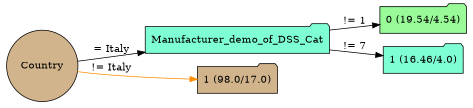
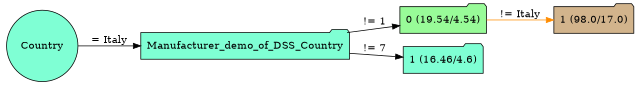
  digraph {
    rankdir=LR
    node [fillcolor=tan shape=folder style=filled]
    edge [color=black]
-   n1 [label=Country shape=circle]
-   n2 [fillcolor=aquamarine label=Manufacturer_demo_of_DSS_Cat]
+   n1 [fillcolor=aquamarine label=Country shape=circle]
+   n2 [fillcolor=aquamarine label=Manufacturer_demo_of_DSS_Country]
    n3 [label="1 (98.0/17.0)"]
    n4 [fillcolor=palegreen label="0 (19.54/4.54)"]
-   n5 [fillcolor=aquamarine label="1 (16.46/4.0)"]
+   n5 [fillcolor=aquamarine label="1 (16.46/4.6)"]
    n1 -> n2 [label="= Italy"]
-   n1 -> n3 [color=darkorange label="!= Italy"]
+   n4 -> n3 [color=darkorange label="!= Italy"]
    n2 -> n4 [label="!= 1"]
    n2 -> n5 [label="!= 7"]
  }
